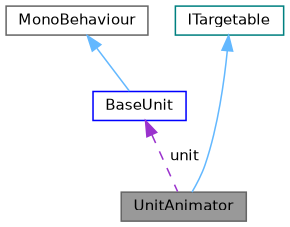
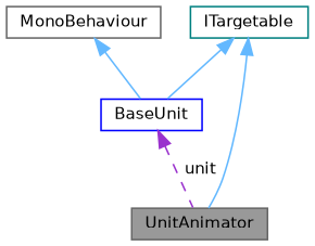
  digraph {
    node [color=gray40 fillcolor=white fontname=Helvetica fontsize=10 shape=box style=filled]
    edge [color=steelblue1 dir=back fontname=Helvetica fontsize=10 labelfontname=Helvetica labelfontsize=10 style=solid]
    n1 [fillcolor=grey60 fontcolor=black height=0.2 label=UnitAnimator width=0.4]
    n2 [height=0.2 label=MonoBehaviour width=0.4]
    n3 [color=blue height=0.2 label=BaseUnit width=0.4]
    n4 [color=teal height=0.2 label=ITargetable width=0.4]
    n2 -> n3
    n3 -> n1 [color=darkorchid3 label=" unit" style=dashed]
    n4 -> n1
+   n4 -> n3
  }
